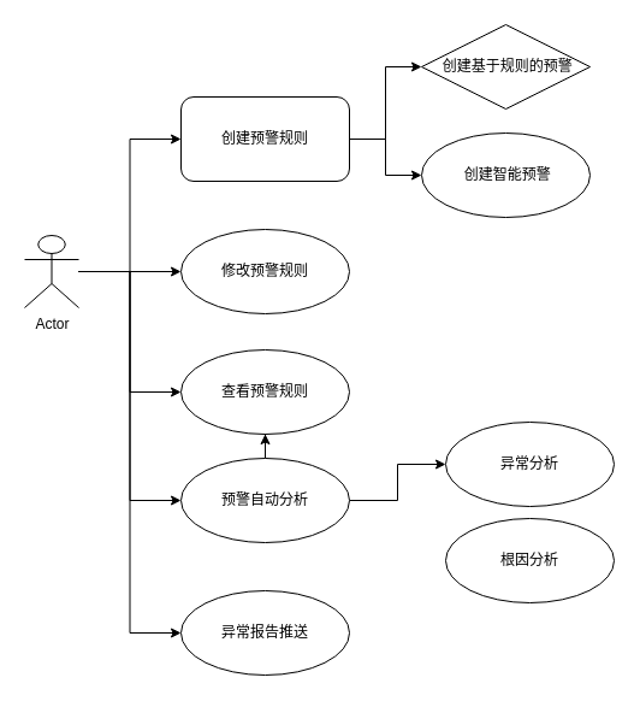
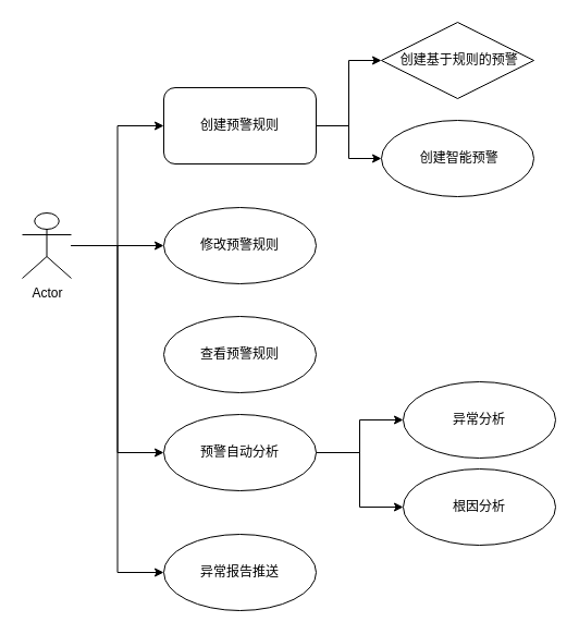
  <mxCell id="0" />
  <mxCell id="1" parent="0" />
  <mxCell id="2" style="edgeStyle=orthogonalEdgeStyle;rounded=0;orthogonalLoop=1;jettySize=auto;html=1;" edge="1" parent="1" source="7" target="13"><mxGeometry relative="1" as="geometry" /></mxCell>
  <mxCell id="3" style="edgeStyle=orthogonalEdgeStyle;rounded=0;orthogonalLoop=1;jettySize=auto;html=1;entryX=0;entryY=0.5;entryDx=0;entryDy=0;" edge="1" parent="1" source="7" target="10"><mxGeometry relative="1" as="geometry" /></mxCell>
- <mxCell id="4" style="edgeStyle=orthogonalEdgeStyle;rounded=0;orthogonalLoop=1;jettySize=auto;html=1;entryX=0;entryY=0.5;entryDx=0;entryDy=0;" edge="1" parent="1" source="7" target="14"><mxGeometry relative="1" as="geometry" /></mxCell>
  <mxCell id="5" style="edgeStyle=orthogonalEdgeStyle;rounded=0;orthogonalLoop=1;jettySize=auto;html=1;entryX=0;entryY=0.5;entryDx=0;entryDy=0;" edge="1" parent="1" source="7" target="17"><mxGeometry relative="1" as="geometry" /></mxCell>
  <mxCell id="6" style="edgeStyle=orthogonalEdgeStyle;rounded=0;orthogonalLoop=1;jettySize=auto;html=1;entryX=0;entryY=0.5;entryDx=0;entryDy=0;" edge="1" parent="1" source="7" target="20"><mxGeometry relative="1" as="geometry" /></mxCell>
  <mxCell id="7" value="Actor" style="shape=umlActor;verticalLabelPosition=bottom;verticalAlign=top;html=1;" parent="1" vertex="1"><mxGeometry x="20" y="195" width="45" height="60" as="geometry" /></mxCell>
  <mxCell id="8" style="edgeStyle=orthogonalEdgeStyle;rounded=0;orthogonalLoop=1;jettySize=auto;html=1;" edge="1" parent="1" source="10" target="11"><mxGeometry relative="1" as="geometry" /></mxCell>
  <mxCell id="9" style="edgeStyle=orthogonalEdgeStyle;rounded=0;orthogonalLoop=1;jettySize=auto;html=1;" edge="1" parent="1" source="10" target="12"><mxGeometry relative="1" as="geometry" /></mxCell>
  <mxCell id="10" value="创建预警规则" style="whiteSpace=wrap;html=1;rounded=1;" parent="1" vertex="1"><mxGeometry x="150" y="80" width="140" height="70" as="geometry" /></mxCell>
  <mxCell id="11" value="&amp;nbsp;创建基于规则的预警" style="rhombus;whiteSpace=wrap;html=1;" vertex="1" parent="1"><mxGeometry x="350" y="20" width="140" height="70" as="geometry" /></mxCell>
  <mxCell id="12" value="&amp;nbsp;创建智能预警" style="ellipse;whiteSpace=wrap;html=1;" vertex="1" parent="1"><mxGeometry x="350" y="110" width="140" height="70" as="geometry" /></mxCell>
  <mxCell id="13" value="修改预警规则" style="ellipse;whiteSpace=wrap;html=1;" vertex="1" parent="1"><mxGeometry x="150" y="190" width="140" height="70" as="geometry" /></mxCell>
  <mxCell id="14" value="查看预警规则" style="ellipse;whiteSpace=wrap;html=1;" vertex="1" parent="1"><mxGeometry x="150" y="290" width="140" height="70" as="geometry" /></mxCell>
  <mxCell id="15" style="edgeStyle=orthogonalEdgeStyle;rounded=0;orthogonalLoop=1;jettySize=auto;html=1;" edge="1" parent="1" source="17" target="18"><mxGeometry relative="1" as="geometry"><mxPoint x="370" y="390" as="targetPoint" /></mxGeometry></mxCell>
- <mxCell id="16" style="edgeStyle=orthogonalEdgeStyle;rounded=0;orthogonalLoop=1;jettySize=auto;html=1;" edge="1" parent="1" source="17" target="14"><mxGeometry relative="1" as="geometry" /></mxCell>
+ <mxCell id="16" style="edgeStyle=orthogonalEdgeStyle;rounded=0;orthogonalLoop=1;jettySize=auto;html=1;" edge="1" parent="1" source="17" target="19"><mxGeometry relative="1" as="geometry" /></mxCell>
  <mxCell id="17" value="预警自动分析" style="ellipse;whiteSpace=wrap;html=1;" vertex="1" parent="1"><mxGeometry x="150" y="380" width="140" height="70" as="geometry" /></mxCell>
  <mxCell id="18" value="异常分析" style="ellipse;whiteSpace=wrap;html=1;" vertex="1" parent="1"><mxGeometry x="370" y="350" width="140" height="70" as="geometry" /></mxCell>
  <mxCell id="19" value="根因分析" style="ellipse;whiteSpace=wrap;html=1;" vertex="1" parent="1"><mxGeometry x="370" y="430" width="140" height="70" as="geometry" /></mxCell>
  <mxCell id="20" value="异常报告推送" style="ellipse;whiteSpace=wrap;html=1;" vertex="1" parent="1"><mxGeometry x="150" y="490" width="140" height="70" as="geometry" /></mxCell>
